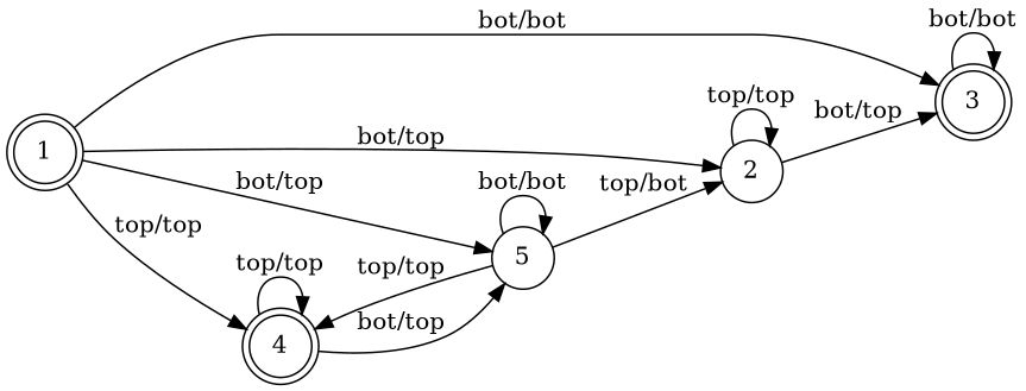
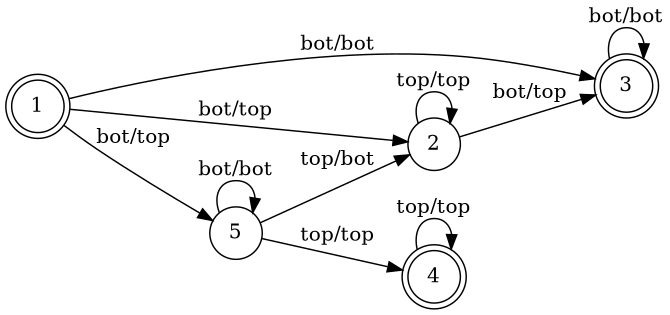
  digraph {
    rankdir=LR
    node [shape=doublecircle]
    1
    3
    4
    2 [shape=circle]
    5 [shape=circle]
    1 -> 3 [label="bot/bot"]
-   1 -> 4 [label="top/top"]
    1 -> 2 [label="bot/top"]
    1 -> 5 [label="bot/top"]
    3 -> 3 [label="bot/bot"]
    4 -> 4 [label="top/top"]
-   4 -> 5 [label="bot/top"]
    2 -> 3 [label="bot/top"]
    2 -> 2 [label="top/top"]
    5 -> 4 [label="top/top"]
    5 -> 2 [label="top/bot"]
    5 -> 5 [label="bot/bot"]
  }
